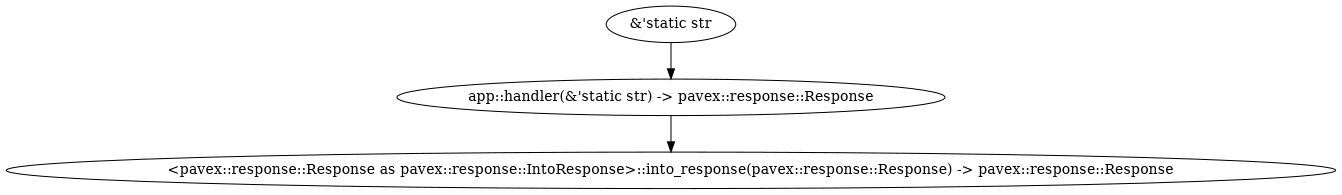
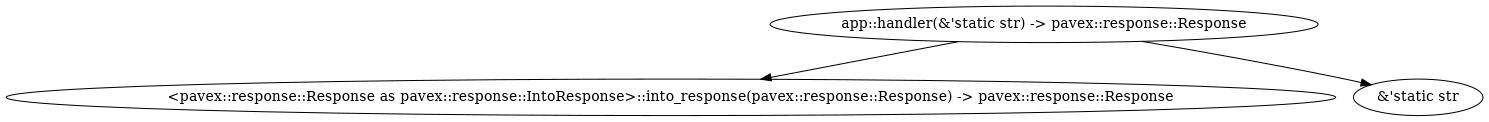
  digraph {
    n1 [label="app::handler(&'static str) -> pavex::response::Response"]
    n2 [label="<pavex::response::Response as pavex::response::IntoResponse>::into_response(pavex::response::Response) -> pavex::response::Response"]
    n3 [label="&'static str"]
    n1 -> n2
-   n3 -> n1
+   n1 -> n3
  }
